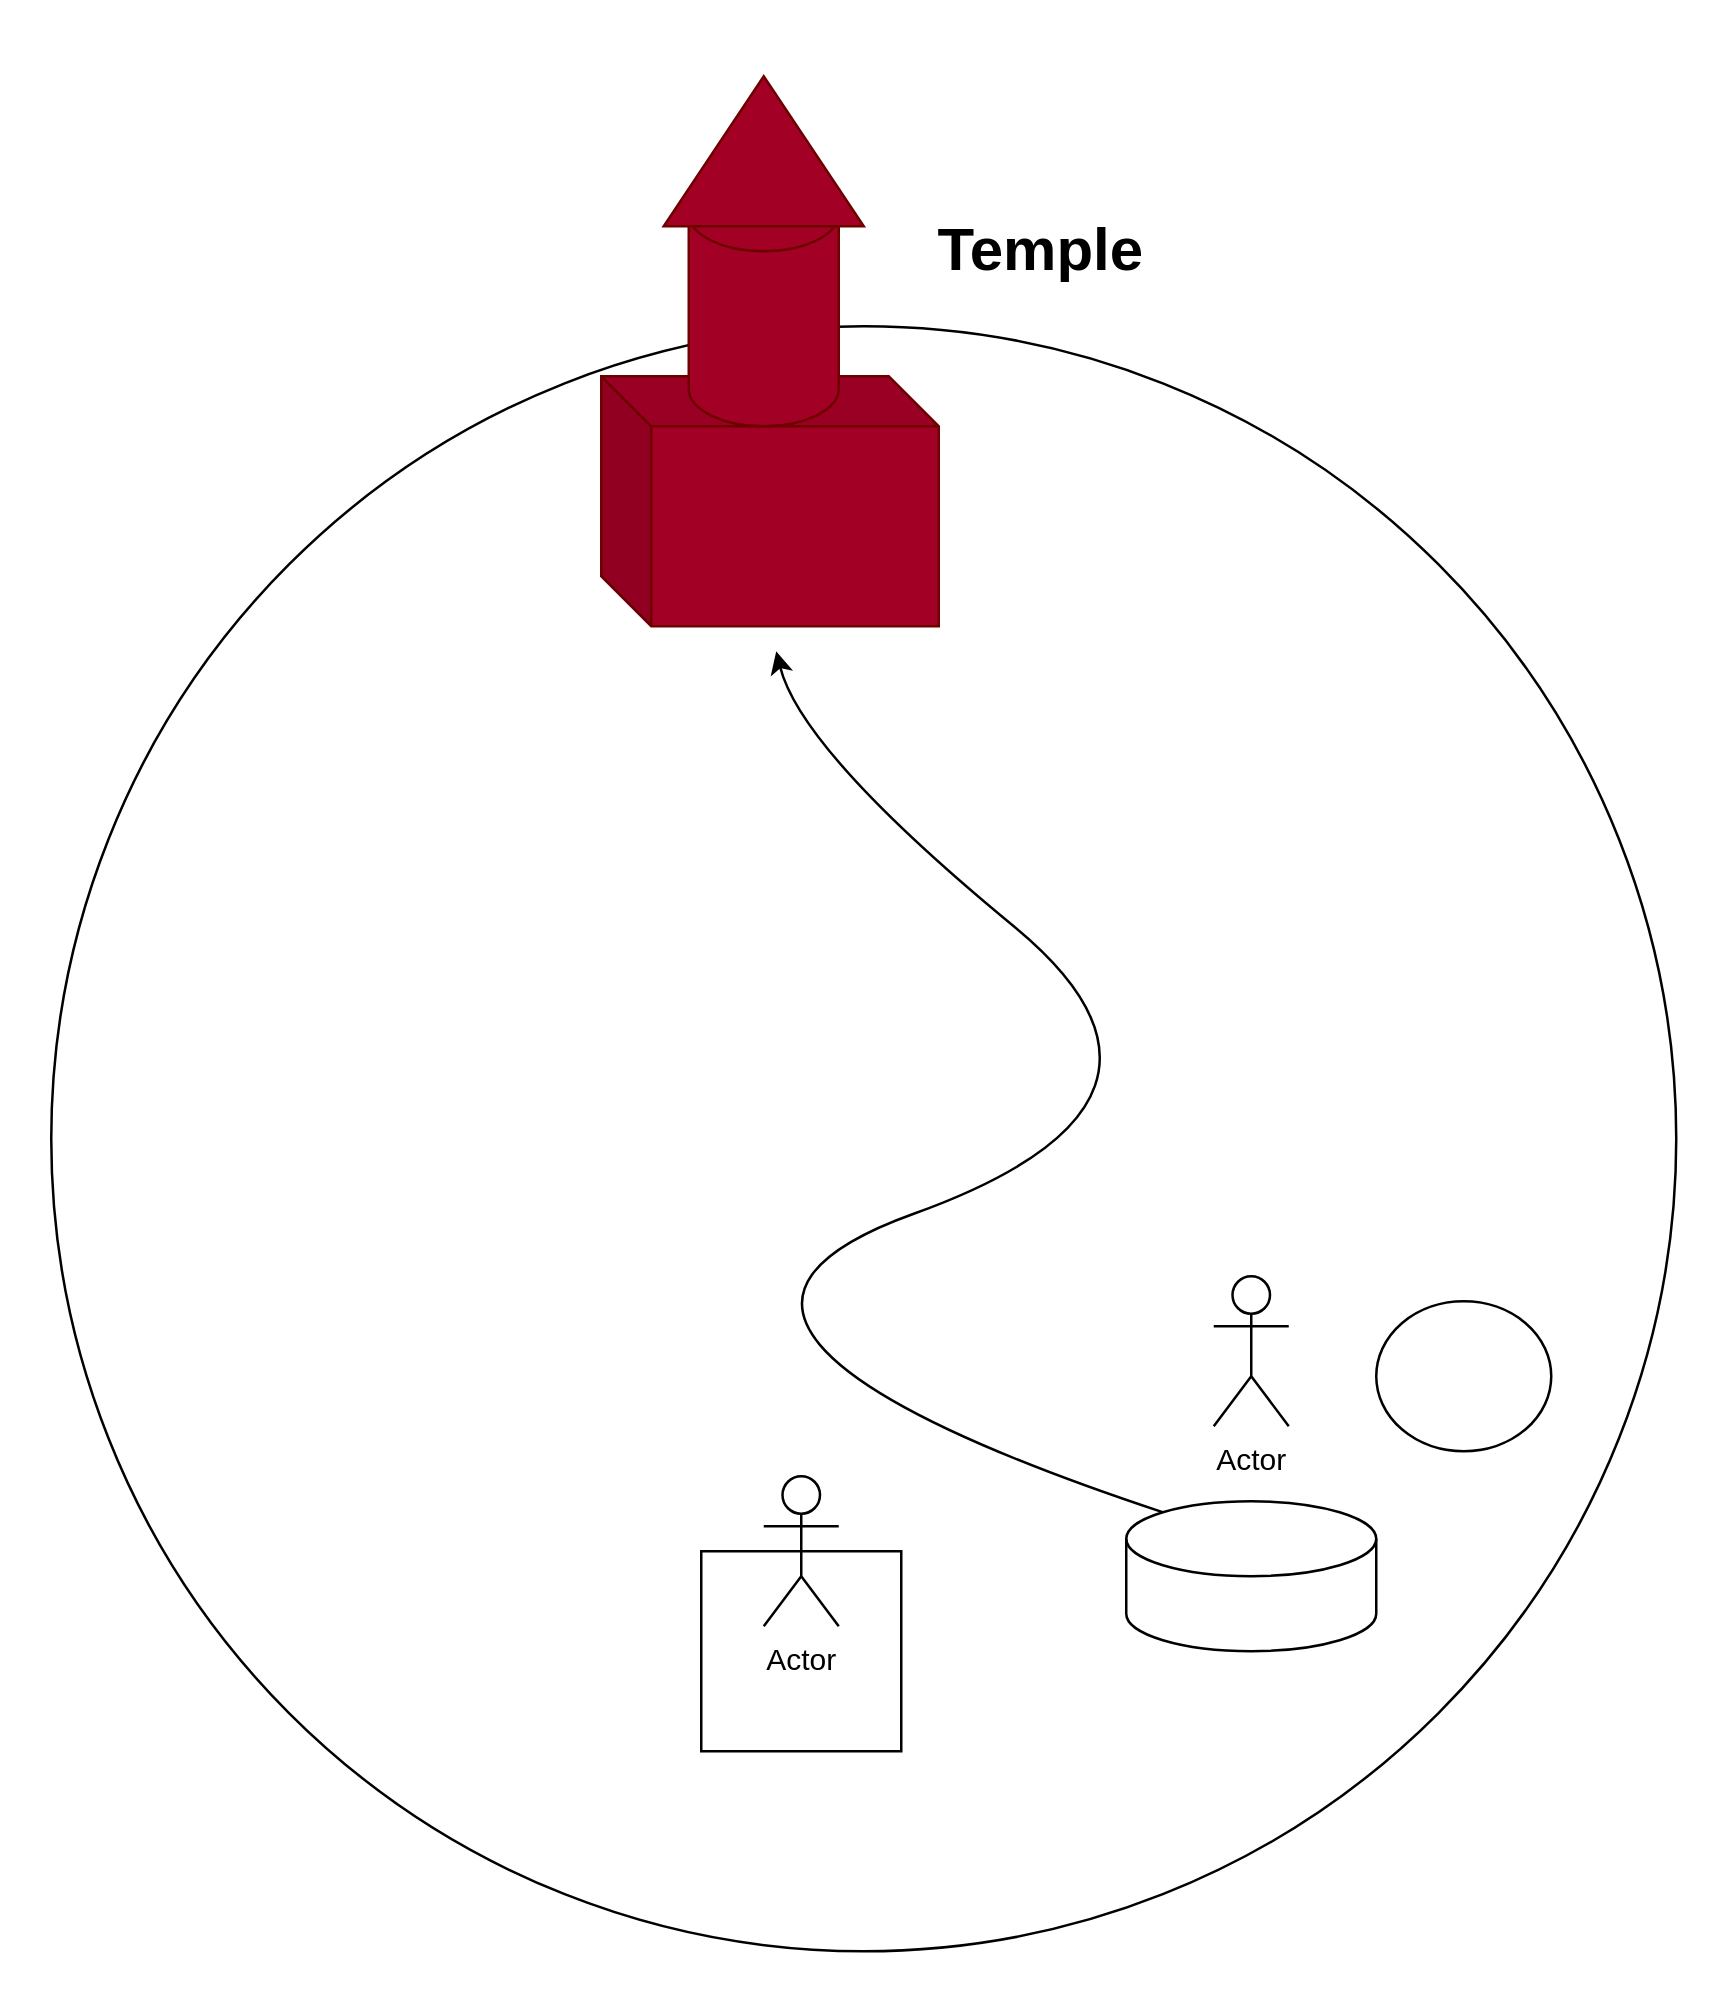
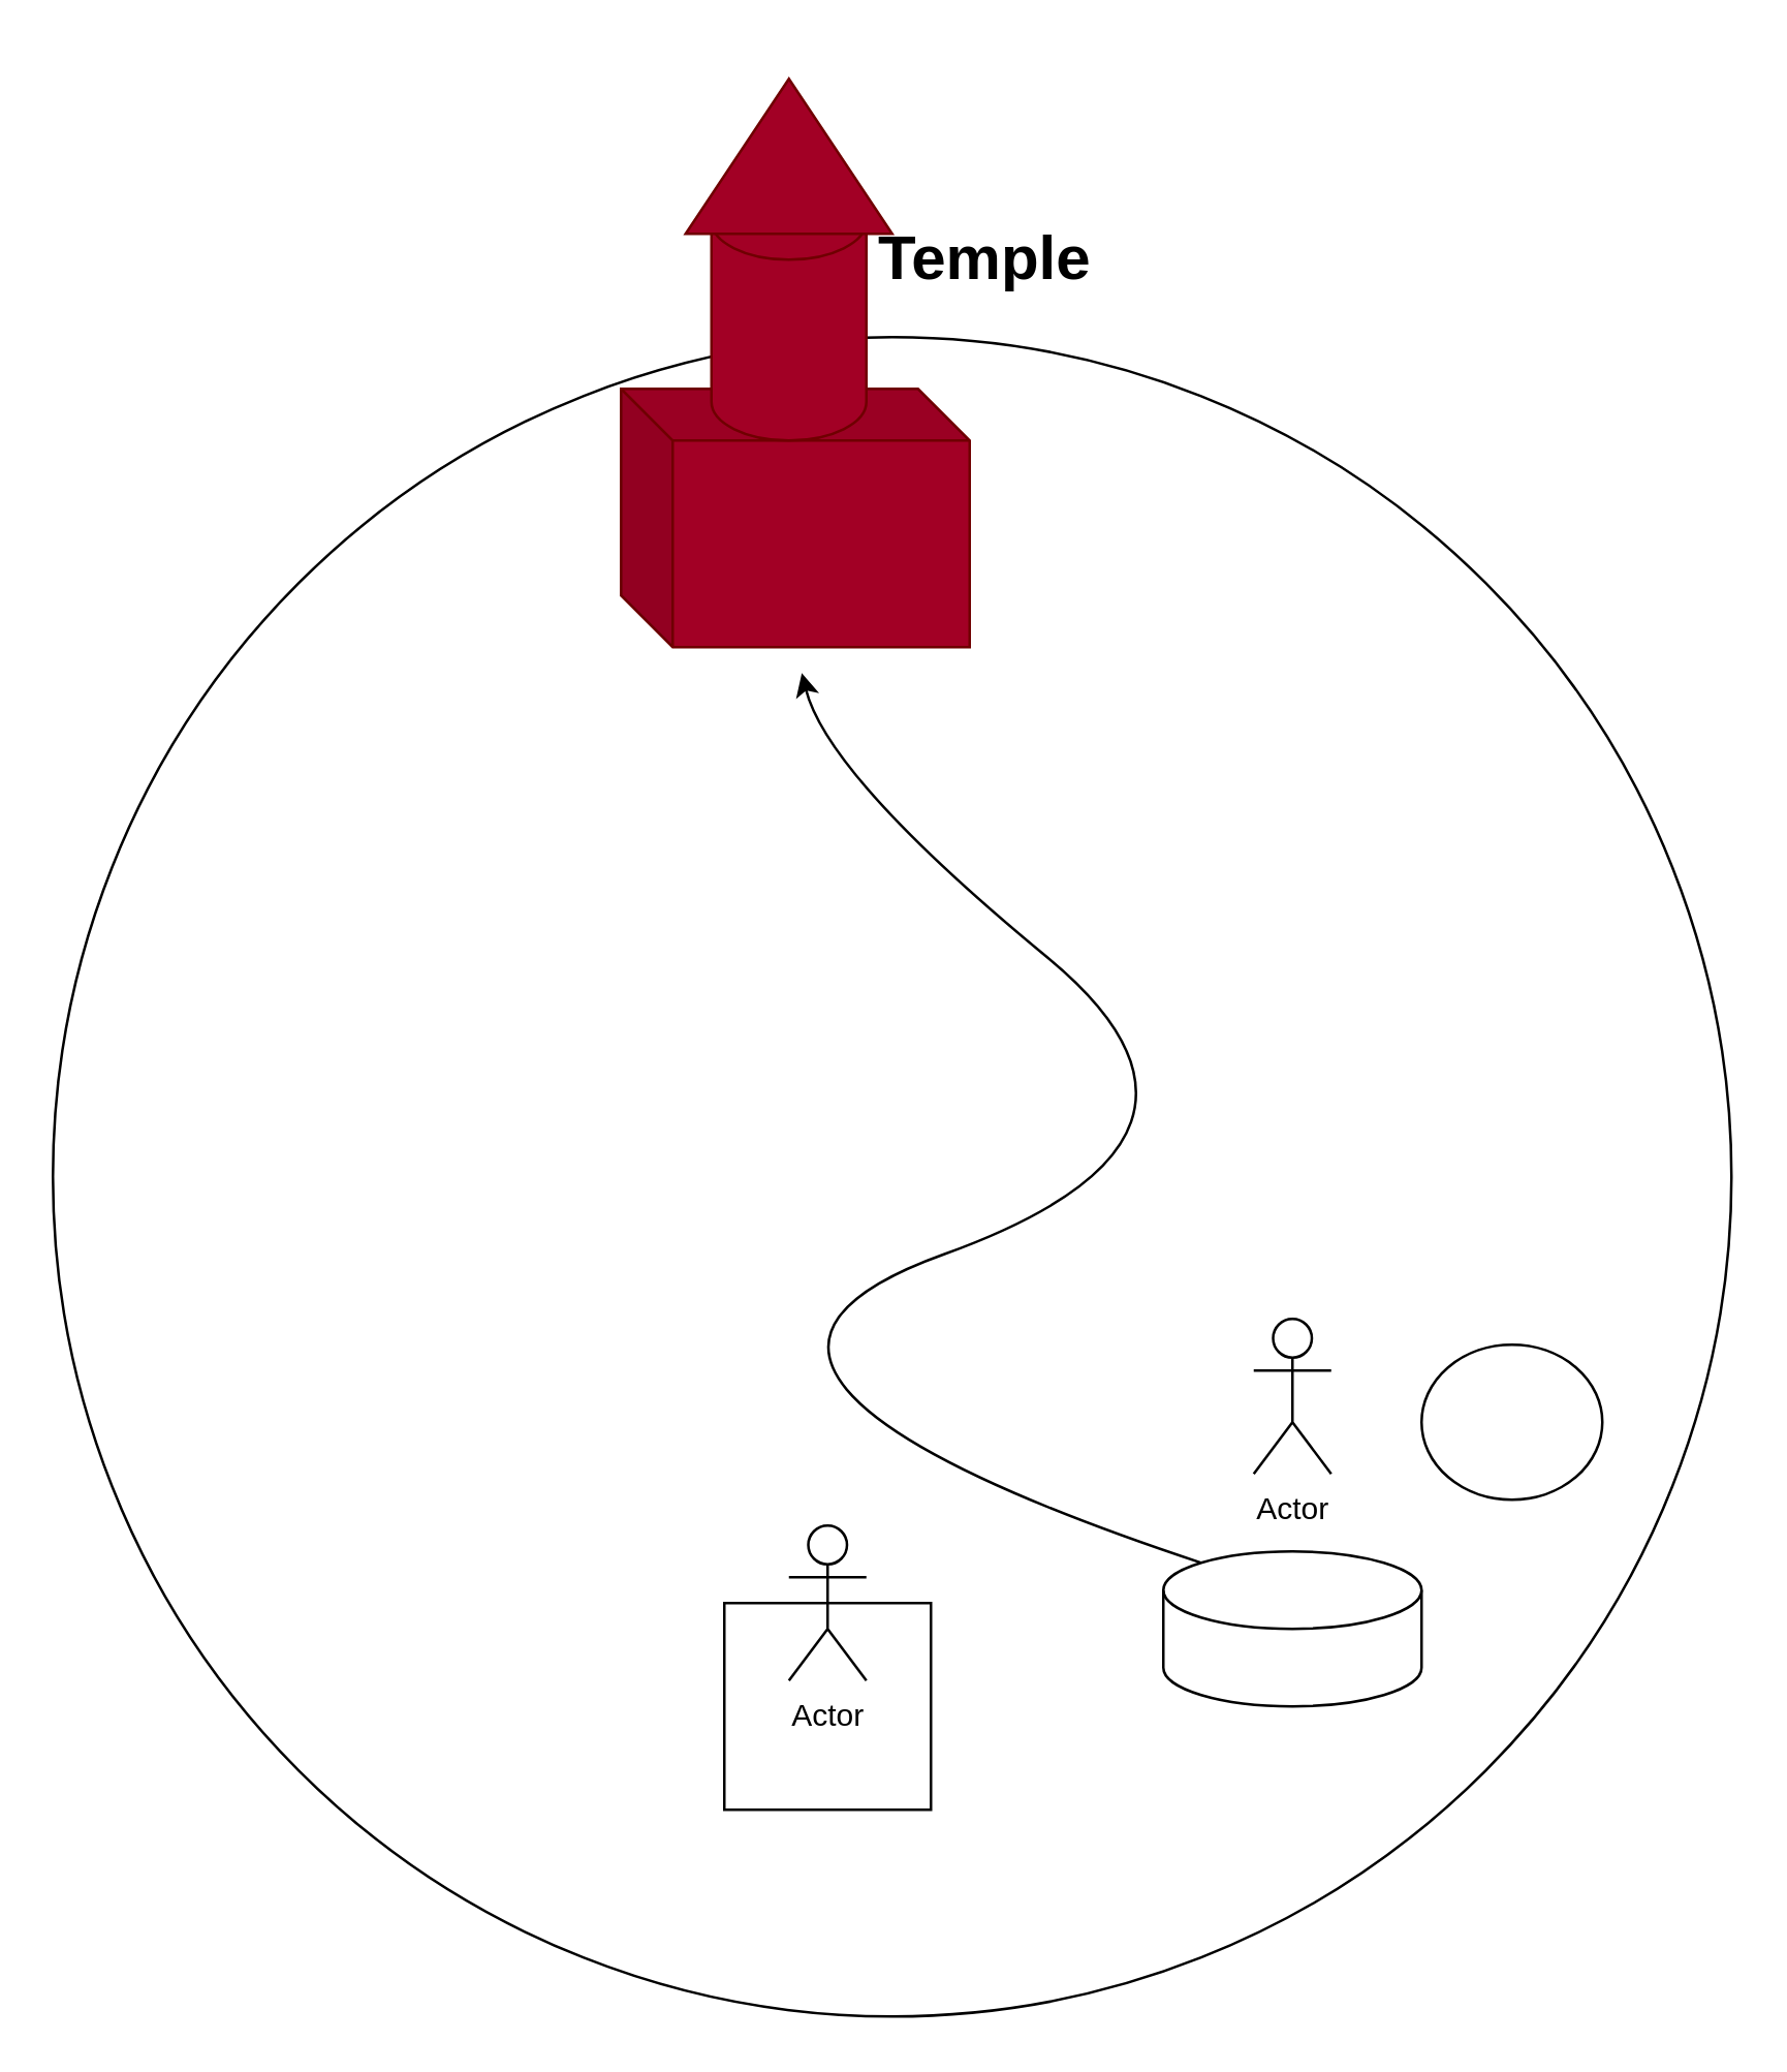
  <mxCell id="0" />
  <mxCell id="1" parent="0" />
  <mxCell id="2" value="" style="ellipse;whiteSpace=wrap;html=1;aspect=fixed;labelBackgroundColor=none;" vertex="1" parent="1"><mxGeometry x="20" y="130" width="650" height="650" as="geometry" /></mxCell>
  <mxCell id="3" value="" style="shape=cylinder3;whiteSpace=wrap;html=1;boundedLbl=1;backgroundOutline=1;size=15;labelBackgroundColor=none;" vertex="1" parent="1"><mxGeometry x="450" y="600" width="100" height="60" as="geometry" /></mxCell>
  <mxCell id="4" value="Actor" style="shape=umlActor;verticalLabelPosition=bottom;verticalAlign=top;html=1;outlineConnect=0;labelBackgroundColor=none;" vertex="1" parent="1"><mxGeometry x="485" y="510" width="30" height="60" as="geometry" /></mxCell>
  <mxCell id="5" value="" style="whiteSpace=wrap;html=1;aspect=fixed;labelBackgroundColor=none;" vertex="1" parent="1"><mxGeometry x="280" y="620" width="80" height="80" as="geometry" /></mxCell>
  <mxCell id="6" value="Actor" style="shape=umlActor;verticalLabelPosition=bottom;verticalAlign=top;html=1;outlineConnect=0;labelBackgroundColor=none;" vertex="1" parent="1"><mxGeometry x="305" y="590" width="30" height="60" as="geometry" /></mxCell>
  <mxCell id="7" value="" style="shape=cube;whiteSpace=wrap;html=1;boundedLbl=1;backgroundOutline=1;darkOpacity=0.05;darkOpacity2=0.1;size=20;labelBackgroundColor=none;fillColor=#a20025;fontColor=#ffffff;strokeColor=#6F0000;" vertex="1" parent="1"><mxGeometry x="240" y="150" width="135" height="100" as="geometry" /></mxCell>
  <mxCell id="8" value="" style="shape=cylinder3;whiteSpace=wrap;html=1;boundedLbl=1;backgroundOutline=1;size=15;labelBackgroundColor=none;fillColor=#a20025;fontColor=#ffffff;strokeColor=#6F0000;" vertex="1" parent="1"><mxGeometry x="275" width="60" height="100" as="geometry" y="70" /></mxCell>
  <mxCell id="9" value="" style="triangle;whiteSpace=wrap;html=1;rotation=-90;labelBackgroundColor=none;fillColor=#a20025;fontColor=#ffffff;strokeColor=#6F0000;" vertex="1" parent="1"><mxGeometry x="275" y="20" width="60" height="80" as="geometry" /></mxCell>
  <mxCell id="10" value="" style="curved=1;endArrow=classic;html=1;rounded=0;exitX=0.145;exitY=0;exitDx=0;exitDy=4.35;exitPerimeter=0;labelBackgroundColor=none;fontColor=default;" edge="1" parent="1" source="3"><mxGeometry width="50" height="50" relative="1" as="geometry"><mxPoint x="360" y="530" as="sourcePoint" /><mxPoint x="310" y="260" as="targetPoint" /><Array as="points"><mxPoint x="240" y="530" /><mxPoint x="490" y="440" /><mxPoint x="320" y="300" /></Array></mxGeometry></mxCell>
  <mxCell id="11" value="" style="ellipse;whiteSpace=wrap;html=1;labelBackgroundColor=none;" vertex="1" parent="1"><mxGeometry x="550" y="520" width="70" height="60" as="geometry" /></mxCell>
- <mxCell id="12" value="&lt;h1&gt;Temple&lt;/h1&gt;" style="text;html=1;strokeColor=none;fillColor=none;spacing=5;spacingTop=-20;whiteSpace=wrap;overflow=hidden;rounded=0;labelBackgroundColor=none;" vertex="1" parent="1"><mxGeometry x="370" y="80" width="90" height="40" as="geometry" /></mxCell>
+ <mxCell id="12" value="&lt;h1&gt;Temple&lt;/h1&gt;" style="text;html=1;strokeColor=none;fillColor=none;spacing=5;spacingTop=-20;whiteSpace=wrap;overflow=hidden;rounded=0;labelBackgroundColor=none;" vertex="1" parent="1"><mxGeometry x="335" y="80" width="90" height="40" as="geometry" /></mxCell>
